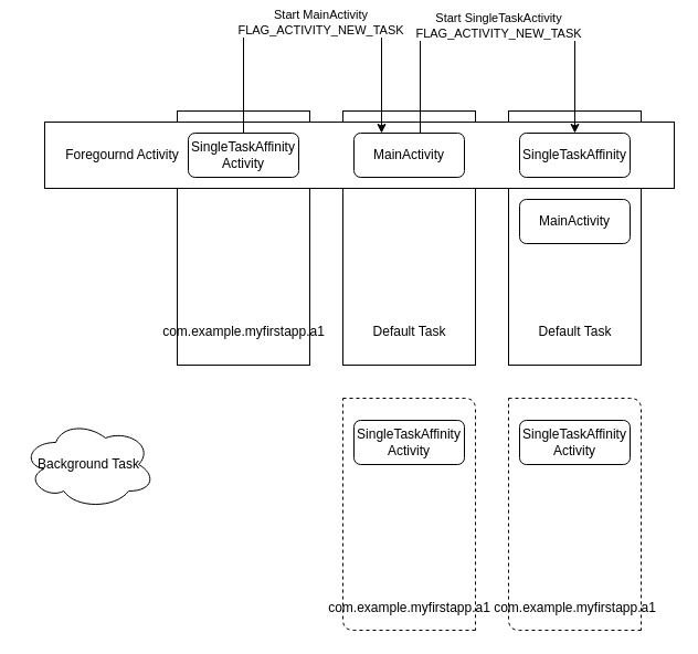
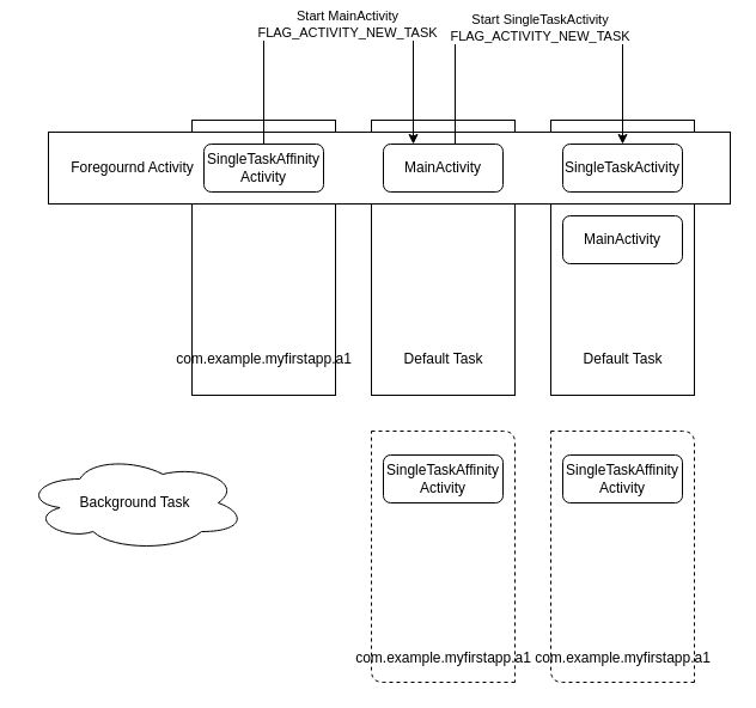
  <mxCell id="0" />
  <mxCell id="1" parent="0" />
  <mxCell id="2" value="" style="whiteSpace=wrap;html=1;" vertex="1" parent="1"><mxGeometry x="460" y="100" width="120" height="230" as="geometry" /></mxCell>
  <mxCell id="3" value="" style="group" vertex="1" connectable="0" parent="1"><mxGeometry x="160" y="100" width="140" height="230" as="geometry" /></mxCell>
  <mxCell id="4" value="" style="whiteSpace=wrap;html=1;" vertex="1" parent="3"><mxGeometry width="120" height="230" as="geometry" /></mxCell>
  <mxCell id="5" value="com.example.myfirstapp.a1" style="text;html=1;align=center;verticalAlign=middle;resizable=0;points=[];autosize=1;" vertex="1" parent="3"><mxGeometry x="-20" y="190" width="160" height="20" as="geometry" /></mxCell>
  <mxCell id="6" value="" style="whiteSpace=wrap;html=1;" vertex="1" parent="1"><mxGeometry x="310" y="100" width="120" height="230" as="geometry" /></mxCell>
  <mxCell id="7" value="" style="rounded=0;whiteSpace=wrap;html=1;" vertex="1" parent="1"><mxGeometry x="40" y="110" width="570" height="60" as="geometry" /></mxCell>
  <mxCell id="8" value="Start MainActivity&lt;br&gt;FLAG_ACTIVITY_NEW_TASK" style="edgeStyle=orthogonalEdgeStyle;rounded=0;orthogonalLoop=1;jettySize=auto;html=1;entryX=0.25;entryY=0;entryDx=0;entryDy=0;" edge="1" parent="1" target="12"><mxGeometry x="0.045" relative="1" as="geometry"><Array as="points"><mxPoint x="220" y="20" /><mxPoint x="345" y="20" /></Array><mxPoint x="220" y="120" as="sourcePoint" /><mxPoint as="offset" /></mxGeometry></mxCell>
  <mxCell id="9" value="Foregournd Activity" style="text;html=1;align=center;verticalAlign=middle;resizable=0;points=[];autosize=1;" vertex="1" parent="1"><mxGeometry x="50" y="130" width="120" height="20" as="geometry" /></mxCell>
  <mxCell id="10" style="edgeStyle=orthogonalEdgeStyle;rounded=0;orthogonalLoop=1;jettySize=auto;html=1;entryX=0.5;entryY=0;entryDx=0;entryDy=0;" edge="1" parent="1" source="12" target="26"><mxGeometry relative="1" as="geometry"><Array as="points"><mxPoint x="380" y="20" /><mxPoint x="520" y="20" /></Array></mxGeometry></mxCell>
  <mxCell id="11" value="Start SingleTaskActivity&lt;br&gt;FLAG_ACTIVITY_NEW_TASK" style="edgeLabel;html=1;align=center;verticalAlign=middle;resizable=0;points=[];" vertex="1" connectable="0" parent="10"><mxGeometry x="0.106" y="-2" relative="1" as="geometry"><mxPoint x="-18" as="offset" /></mxGeometry></mxCell>
  <mxCell id="12" value="&lt;font style=&quot;font-size: 12px&quot;&gt;MainActivity&lt;/font&gt;" style="rounded=1;whiteSpace=wrap;html=1;" vertex="1" parent="1"><mxGeometry x="320" y="120" width="100" height="40" as="geometry" /></mxCell>
  <mxCell id="13" value="com.example.myfirstapp.a1" style="text;html=1;align=center;verticalAlign=middle;resizable=0;points=[];autosize=1;" vertex="1" parent="1"><mxGeometry x="290" y="540" width="160" height="20" as="geometry" /></mxCell>
- <mxCell id="14" value="Background Task" style="ellipse;shape=cloud;whiteSpace=wrap;html=1;" vertex="1" parent="1"><mxGeometry x="20" y="380" width="120" height="80" as="geometry" /></mxCell>
+ <mxCell id="14" value="Background Task" style="ellipse;shape=cloud;whiteSpace=wrap;html=1;" vertex="1" parent="1"><mxGeometry x="20" y="380" width="185" height="80" as="geometry" /></mxCell>
  <mxCell id="15" value="" style="endArrow=none;dashed=1;html=1;" edge="1" parent="1"><mxGeometry x="170" y="440" width="50" height="50" as="geometry"><mxPoint x="430" y="570" as="sourcePoint" /><mxPoint x="310" y="360" as="targetPoint" /><Array as="points"><mxPoint x="310" y="570" /></Array></mxGeometry></mxCell>
  <mxCell id="16" value="" style="endArrow=none;dashed=1;html=1;" edge="1" parent="1"><mxGeometry x="170" y="440" width="50" height="50" as="geometry"><mxPoint x="310" y="360" as="sourcePoint" /><mxPoint x="430" y="570" as="targetPoint" /><Array as="points"><mxPoint x="430" y="360" /></Array></mxGeometry></mxCell>
  <mxCell id="17" value="Default Task" style="text;html=1;align=center;verticalAlign=middle;resizable=0;points=[];autosize=1;" vertex="1" parent="1"><mxGeometry x="330" y="290" width="80" height="20" as="geometry" /></mxCell>
  <mxCell id="18" value="&lt;font style=&quot;font-size: 12px&quot;&gt;SingleTaskAffinity&lt;br&gt;Activity&lt;/font&gt;" style="rounded=1;whiteSpace=wrap;html=1;" vertex="1" parent="1"><mxGeometry x="170" y="120" width="100" height="40" as="geometry" /></mxCell>
  <mxCell id="19" value="&lt;font style=&quot;font-size: 12px&quot;&gt;SingleTaskAffinity&lt;br&gt;Activity&lt;/font&gt;" style="rounded=1;whiteSpace=wrap;html=1;" vertex="1" parent="1"><mxGeometry x="320" y="380" width="100" height="40" as="geometry" /></mxCell>
  <mxCell id="20" value="&lt;font style=&quot;font-size: 12px&quot;&gt;MainActivity&lt;/font&gt;" style="rounded=1;whiteSpace=wrap;html=1;" vertex="1" parent="1"><mxGeometry x="470" y="180" width="100" height="40" as="geometry" /></mxCell>
  <mxCell id="21" value="com.example.myfirstapp.a1" style="text;html=1;align=center;verticalAlign=middle;resizable=0;points=[];autosize=1;" vertex="1" parent="1"><mxGeometry x="440" y="540" width="160" height="20" as="geometry" /></mxCell>
  <mxCell id="22" value="" style="endArrow=none;dashed=1;html=1;" edge="1" parent="1"><mxGeometry x="320" y="440" width="50" height="50" as="geometry"><mxPoint x="580" y="570" as="sourcePoint" /><mxPoint x="460" y="360" as="targetPoint" /><Array as="points"><mxPoint x="460" y="570" /></Array></mxGeometry></mxCell>
  <mxCell id="23" value="" style="endArrow=none;dashed=1;html=1;" edge="1" parent="1"><mxGeometry x="320" y="440" width="50" height="50" as="geometry"><mxPoint x="460" y="360" as="sourcePoint" /><mxPoint x="580" y="570" as="targetPoint" /><Array as="points"><mxPoint x="580" y="360" /></Array></mxGeometry></mxCell>
  <mxCell id="24" value="Default Task" style="text;html=1;align=center;verticalAlign=middle;resizable=0;points=[];autosize=1;" vertex="1" parent="1"><mxGeometry x="480" y="290" width="80" height="20" as="geometry" /></mxCell>
  <mxCell id="25" value="&lt;font style=&quot;font-size: 12px&quot;&gt;SingleTaskAffinity&lt;br&gt;Activity&lt;/font&gt;" style="rounded=1;whiteSpace=wrap;html=1;" vertex="1" parent="1"><mxGeometry x="470" y="380" width="100" height="40" as="geometry" /></mxCell>
- <mxCell id="26" value="&lt;font style=&quot;font-size: 12px&quot;&gt;SingleTaskAffinity&lt;/font&gt;" style="rounded=1;whiteSpace=wrap;html=1;" vertex="1" parent="1"><mxGeometry x="470" y="120" width="100" height="40" as="geometry" /></mxCell>
+ <mxCell id="26" value="&lt;font style=&quot;font-size: 12px&quot;&gt;SingleTaskActivity&lt;/font&gt;" style="rounded=1;whiteSpace=wrap;html=1;" vertex="1" parent="1"><mxGeometry x="470" y="120" width="100" height="40" as="geometry" /></mxCell>
